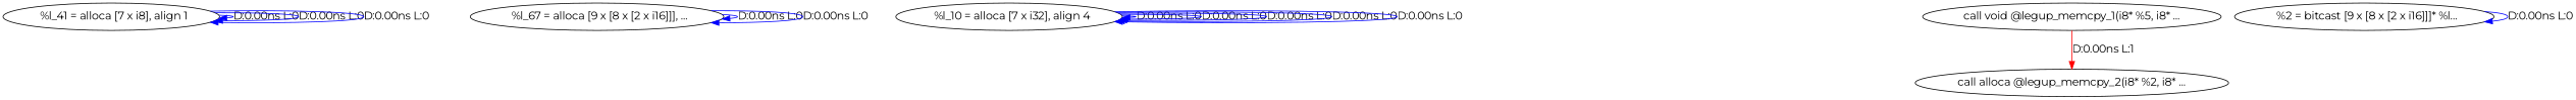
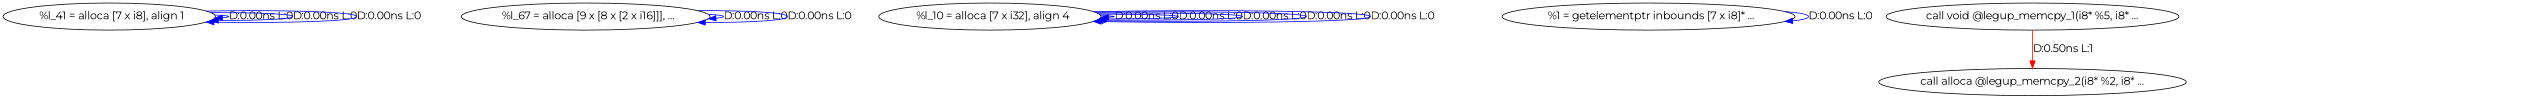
  digraph {
    fontname=Montserrat
    node [fontname=Montserrat]
    edge [color=blue fontname=Montserrat]
    n1 [label="  %l_41 = alloca [7 x i8], align 1"]
    n2 [label="  %l_67 = alloca [9 x [8 x [2 x i16]]], ..."]
    n3 [label="  %l_10 = alloca [7 x i32], align 4"]
+   n4 [label="  %1 = getelementptr inbounds [7 x i8]* ..."]
    n5 [label="call alloca @legup_memcpy_2(i8* %2, i8* ..."]
    n6 [label="call void @legup_memcpy_1(i8* %5, i8* ..."]
-   n7 [label="  %2 = bitcast [9 x [8 x [2 x i16]]]* %l..."]
    n1 -> n1 [label="D:0.00ns L:0"]
    n1 -> n1 [label="D:0.00ns L:0"]
    n1 -> n1 [label="D:0.00ns L:0"]
    n2 -> n2 [label="D:0.00ns L:0"]
    n2 -> n2 [label="D:0.00ns L:0"]
    n3 -> n3 [label="D:0.00ns L:0"]
    n3 -> n3 [label="D:0.00ns L:0"]
    n3 -> n3 [label="D:0.00ns L:0"]
    n3 -> n3 [label="D:0.00ns L:0"]
    n3 -> n3 [label="D:0.00ns L:0"]
-   n6 -> n5 [color=red label="D:0.00ns L:1"]
-   n7 -> n7 [label="D:0.00ns L:0"]
+   n4 -> n4 [label="D:0.00ns L:0"]
+   n6 -> n5 [color=red label="D:0.50ns L:1"]
  }
